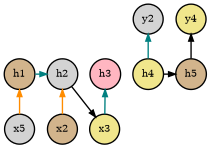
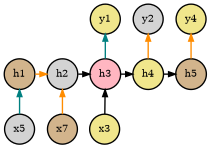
  digraph {
    rankdir=BT
    node [fillcolor=khaki group=hidden penwidth=2 shape=circle style=filled]
    edge [color=teal penwidth=2]
    n1 [fillcolor=lightgrey group=input label=x5]
-   x2 [fillcolor=tan group=input]
+   x2 [fillcolor=tan group=input label=x7]
    x3 [group=input]
    h1 [fillcolor=tan]
    h2 [fillcolor=lightgrey]
    h3 [fillcolor=lightpink]
    h4
    h5 [fillcolor=tan]
+   y1 [group=output]
    y2 [fillcolor=lightgrey group=output]
    n11 [group=output label=y4]
    subgraph sub_1 {
      rank=same
      n1
      x2
      x3
    }
    subgraph sub_2 {
      rank=same
      h1
      h2
      h3
      h4
      h5
    }
    subgraph sub_3 {
      rank=same
+     y1
      y2
      n11
    }
-   n1 -> h1 [color=darkorange]
+   n1 -> h1
    x2 -> h2 [color=darkorange]
-   x3 -> h3
-   h1 -> h2
-   h2 -> x3 [color=black]
+   x3 -> h3 [color=black]
+   h1 -> h2 [color=darkorange]
+   h2 -> h3 [color=black]
+   h3 -> h4 [color=black]
+   h3 -> y1
    h4 -> h5 [color=black]
-   h4 -> y2
-   h5 -> n11 [color=black]
+   h4 -> y2 [color=darkorange]
+   h5 -> n11 [color=darkorange]
  }
